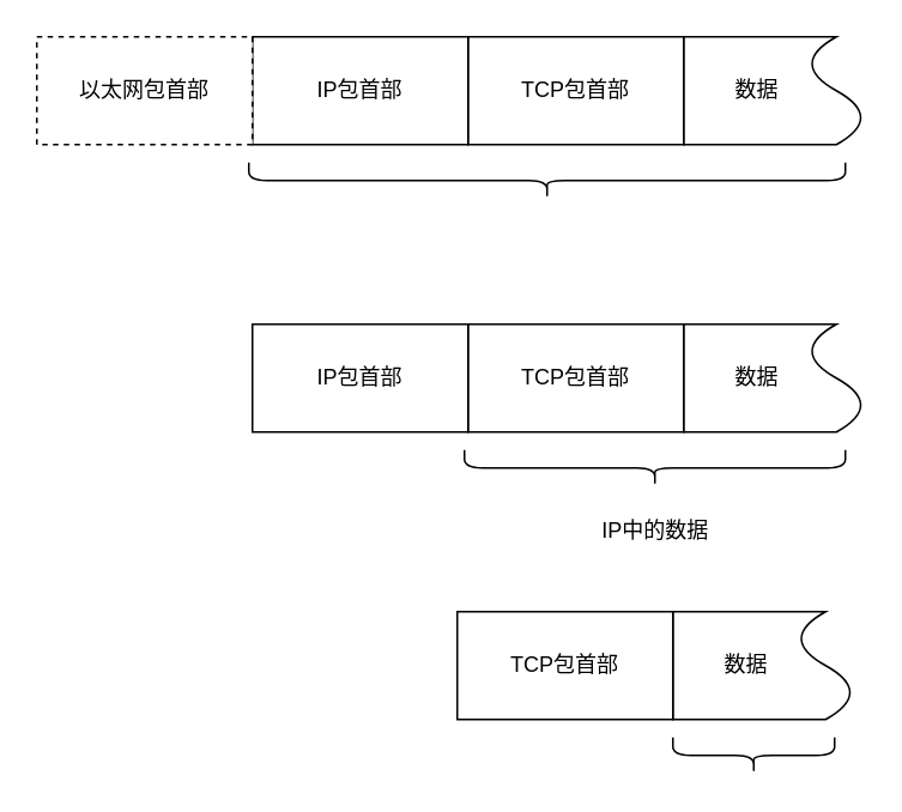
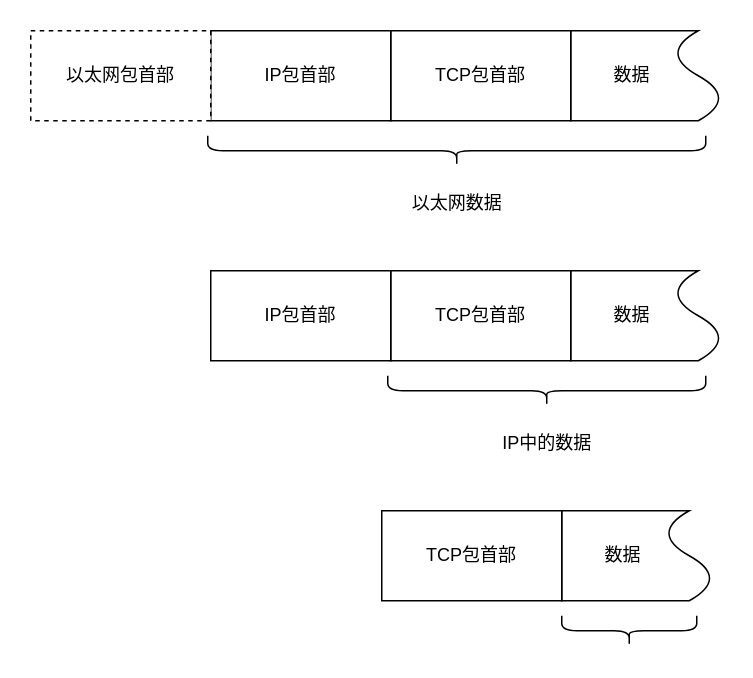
  <mxCell id="0" />
  <mxCell id="1" parent="0" />
  <mxCell id="2" value="TCP包首部" style="rounded=0;whiteSpace=wrap;html=1;fillColor=none;" parent="1" vertex="1"><mxGeometry x="254" y="340" width="120" height="60" as="geometry" /></mxCell>
  <mxCell id="3" value="数据" style="shape=document;whiteSpace=wrap;html=1;boundedLbl=1;direction=north;fillColor=none;" parent="1" vertex="1"><mxGeometry x="374" y="340" width="100" height="60" as="geometry" /></mxCell>
  <mxCell id="4" value="" style="shape=curlyBracket;whiteSpace=wrap;html=1;rounded=1;direction=north;" parent="1" vertex="1"><mxGeometry x="374" y="410" width="90" height="20" as="geometry" /></mxCell>
  <mxCell id="5" value="TCP包首部" style="rounded=0;whiteSpace=wrap;html=1;fillColor=none;" parent="1" vertex="1"><mxGeometry x="260" y="180" width="120" height="60" as="geometry" /></mxCell>
  <mxCell id="6" value="数据" style="shape=document;whiteSpace=wrap;html=1;boundedLbl=1;direction=north;fillColor=none;" parent="1" vertex="1"><mxGeometry x="380" y="180" width="100" height="60" as="geometry" /></mxCell>
  <mxCell id="7" value="" style="shape=curlyBracket;whiteSpace=wrap;html=1;rounded=1;direction=north;" parent="1" vertex="1"><mxGeometry x="258" y="250" width="212" height="20" as="geometry" /></mxCell>
  <mxCell id="8" value="IP中的数据" style="text;html=1;align=center;verticalAlign=middle;resizable=0;points=[];autosize=1;" parent="1" vertex="1"><mxGeometry x="329" y="285" width="70" height="20" as="geometry" /></mxCell>
  <mxCell id="9" value="IP包首部" style="rounded=0;whiteSpace=wrap;html=1;" parent="1" vertex="1"><mxGeometry x="140" y="180" width="120" height="60" as="geometry" /></mxCell>
  <mxCell id="10" value="TCP包首部" style="rounded=0;whiteSpace=wrap;html=1;fillColor=none;" parent="1" vertex="1"><mxGeometry x="260" y="20" width="120" height="60" as="geometry" /></mxCell>
  <mxCell id="11" value="数据" style="shape=document;whiteSpace=wrap;html=1;boundedLbl=1;direction=north;fillColor=none;" parent="1" vertex="1"><mxGeometry x="380" y="20" width="100" height="60" as="geometry" /></mxCell>
  <mxCell id="12" value="" style="shape=curlyBracket;whiteSpace=wrap;html=1;rounded=1;direction=north;" parent="1" vertex="1"><mxGeometry x="138" y="90" width="332" height="20" as="geometry" /></mxCell>
+ <mxCell id="13" value="以太网数据" style="text;html=1;align=center;verticalAlign=middle;resizable=0;points=[];autosize=1;" parent="1" vertex="1"><mxGeometry x="264" y="125" width="80" height="20" as="geometry" /></mxCell>
  <mxCell id="14" value="IP包首部" style="rounded=0;whiteSpace=wrap;html=1;fillColor=none;" parent="1" vertex="1"><mxGeometry x="140" y="20" width="120" height="60" as="geometry" /></mxCell>
  <mxCell id="15" value="以太网包首部" style="rounded=0;whiteSpace=wrap;html=1;dashed=1;" parent="1" vertex="1"><mxGeometry x="20" y="20" width="120" height="60" as="geometry" /></mxCell>
